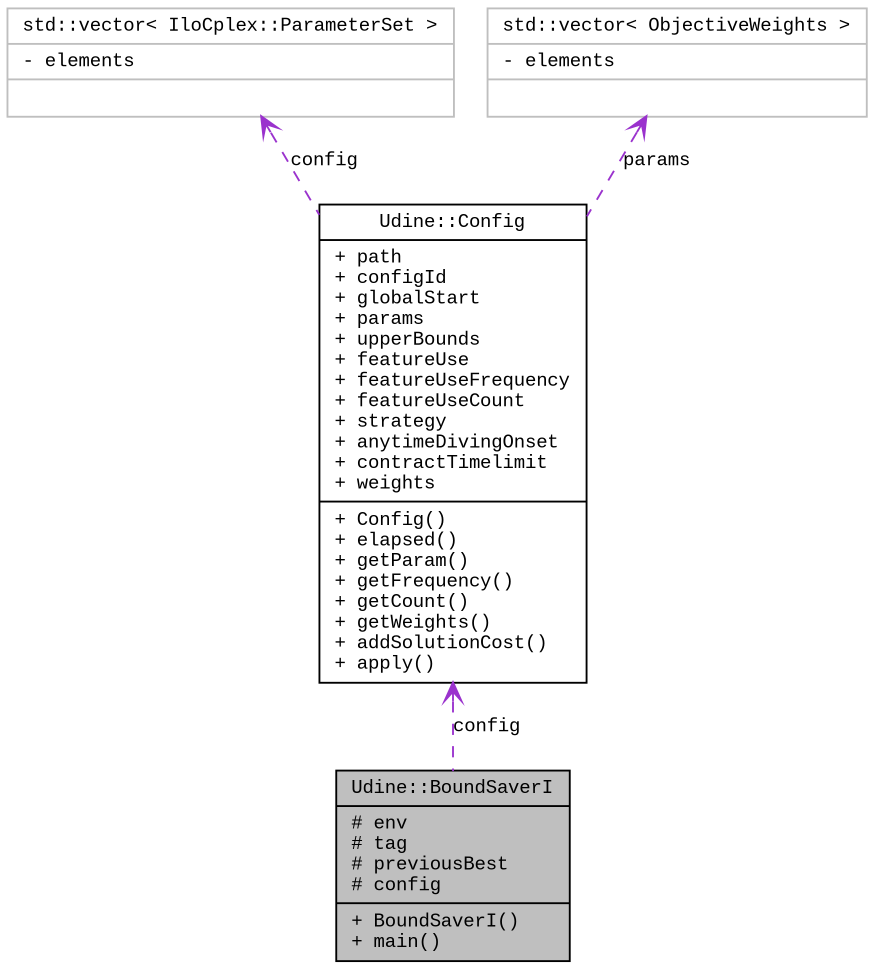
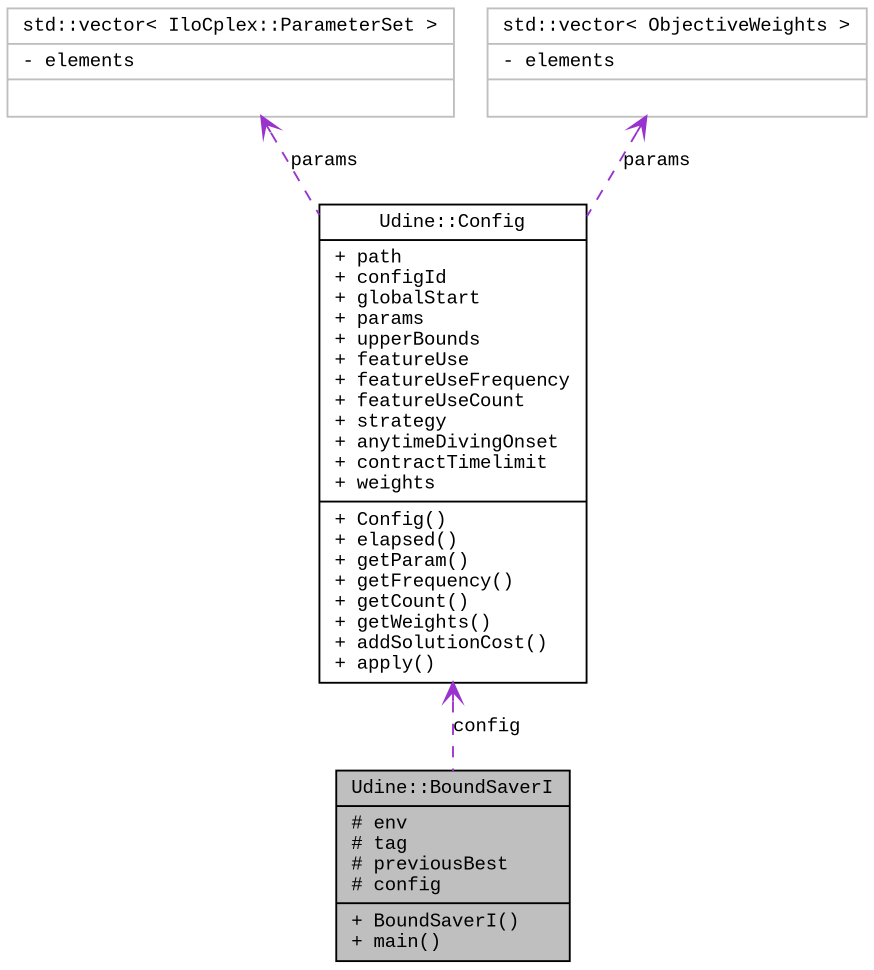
  digraph {
    fontname="Liberation Mono"
    node [color=black fillcolor=white fontname="Liberation Mono" fontsize=10 shape=record style=filled]
    edge [arrowtail=open color=darkorchid3 dir=back fontname="Liberation Mono" fontsize=10 labelfontname=FreeSans labelfontsize=10 style=dashed]
    n1 [fillcolor=grey75 fontcolor=black height=0.2 label="{Udine::BoundSaverI\n|# env\l# tag\l# previousBest\l# config\l|+ BoundSaverI()\l+ main()\l}" width=0.4]
    n2 [height=0.2 label="{Udine::Config\n|+ path\l+ configId\l+ globalStart\l+ params\l+ upperBounds\l+ featureUse\l+ featureUseFrequency\l+ featureUseCount\l+ strategy\l+ anytimeDivingOnset\l+ contractTimelimit\l+ weights\l|+ Config()\l+ elapsed()\l+ getParam()\l+ getFrequency()\l+ getCount()\l+ getWeights()\l+ addSolutionCost()\l+ apply()\l}" width=0.4]
    n3 [color=grey75 height=0.2 label="{std::vector\< IloCplex::ParameterSet \>\n|- elements\l|}" width=0.4]
    n4 [color=grey75 height=0.2 label="{std::vector\< ObjectiveWeights \>\n|- elements\l|}" width=0.4]
    n2 -> n1 [label=config]
-   n3 -> n2 [label=config]
+   n3 -> n2 [label=params]
    n4 -> n2 [label=params]
  }
